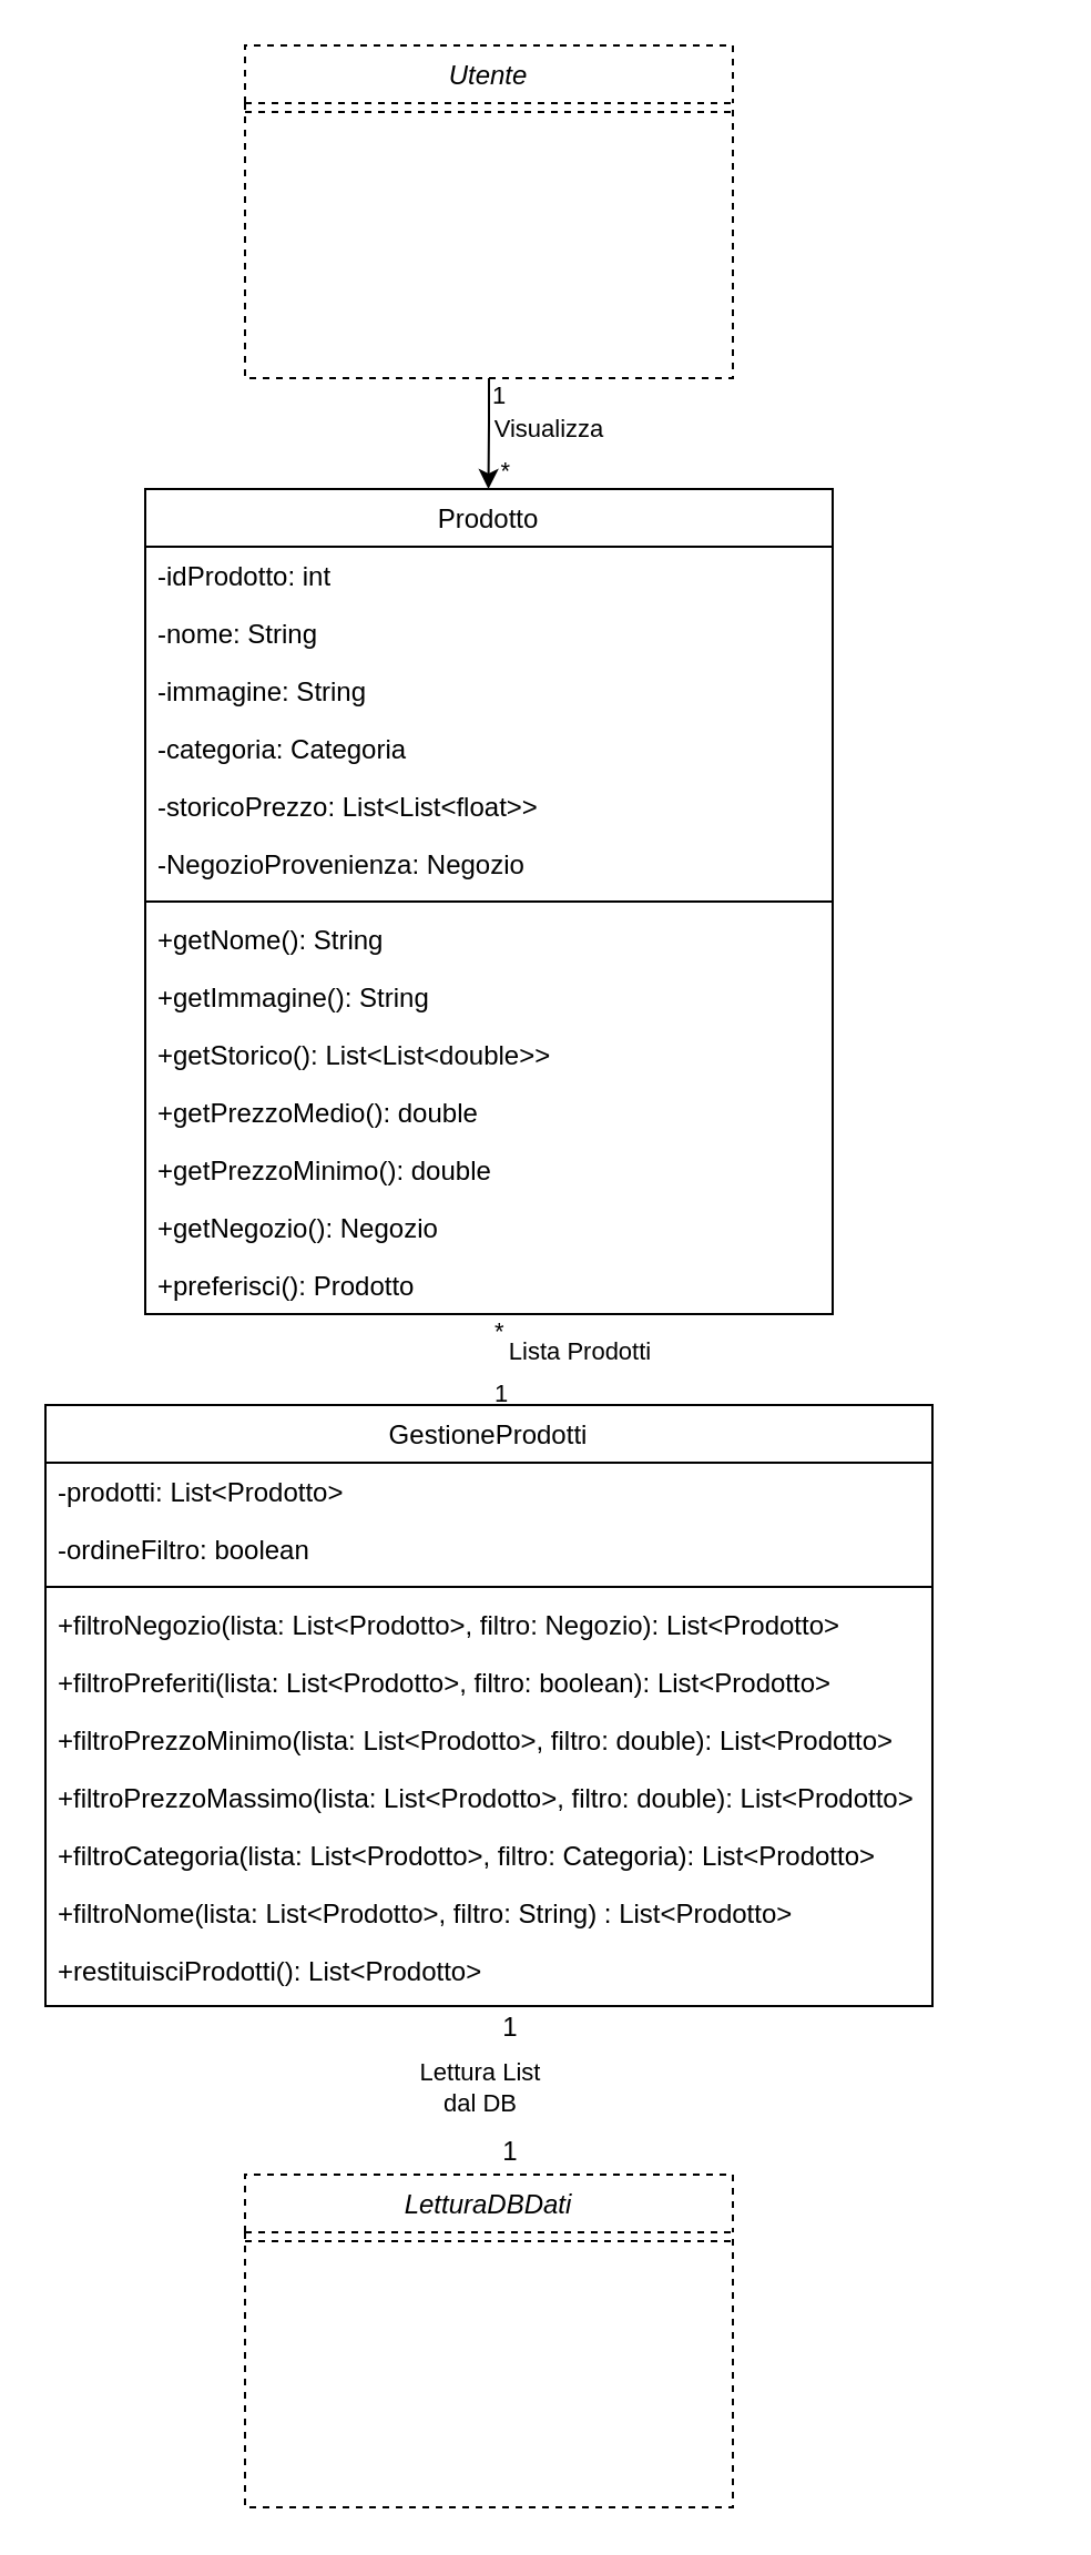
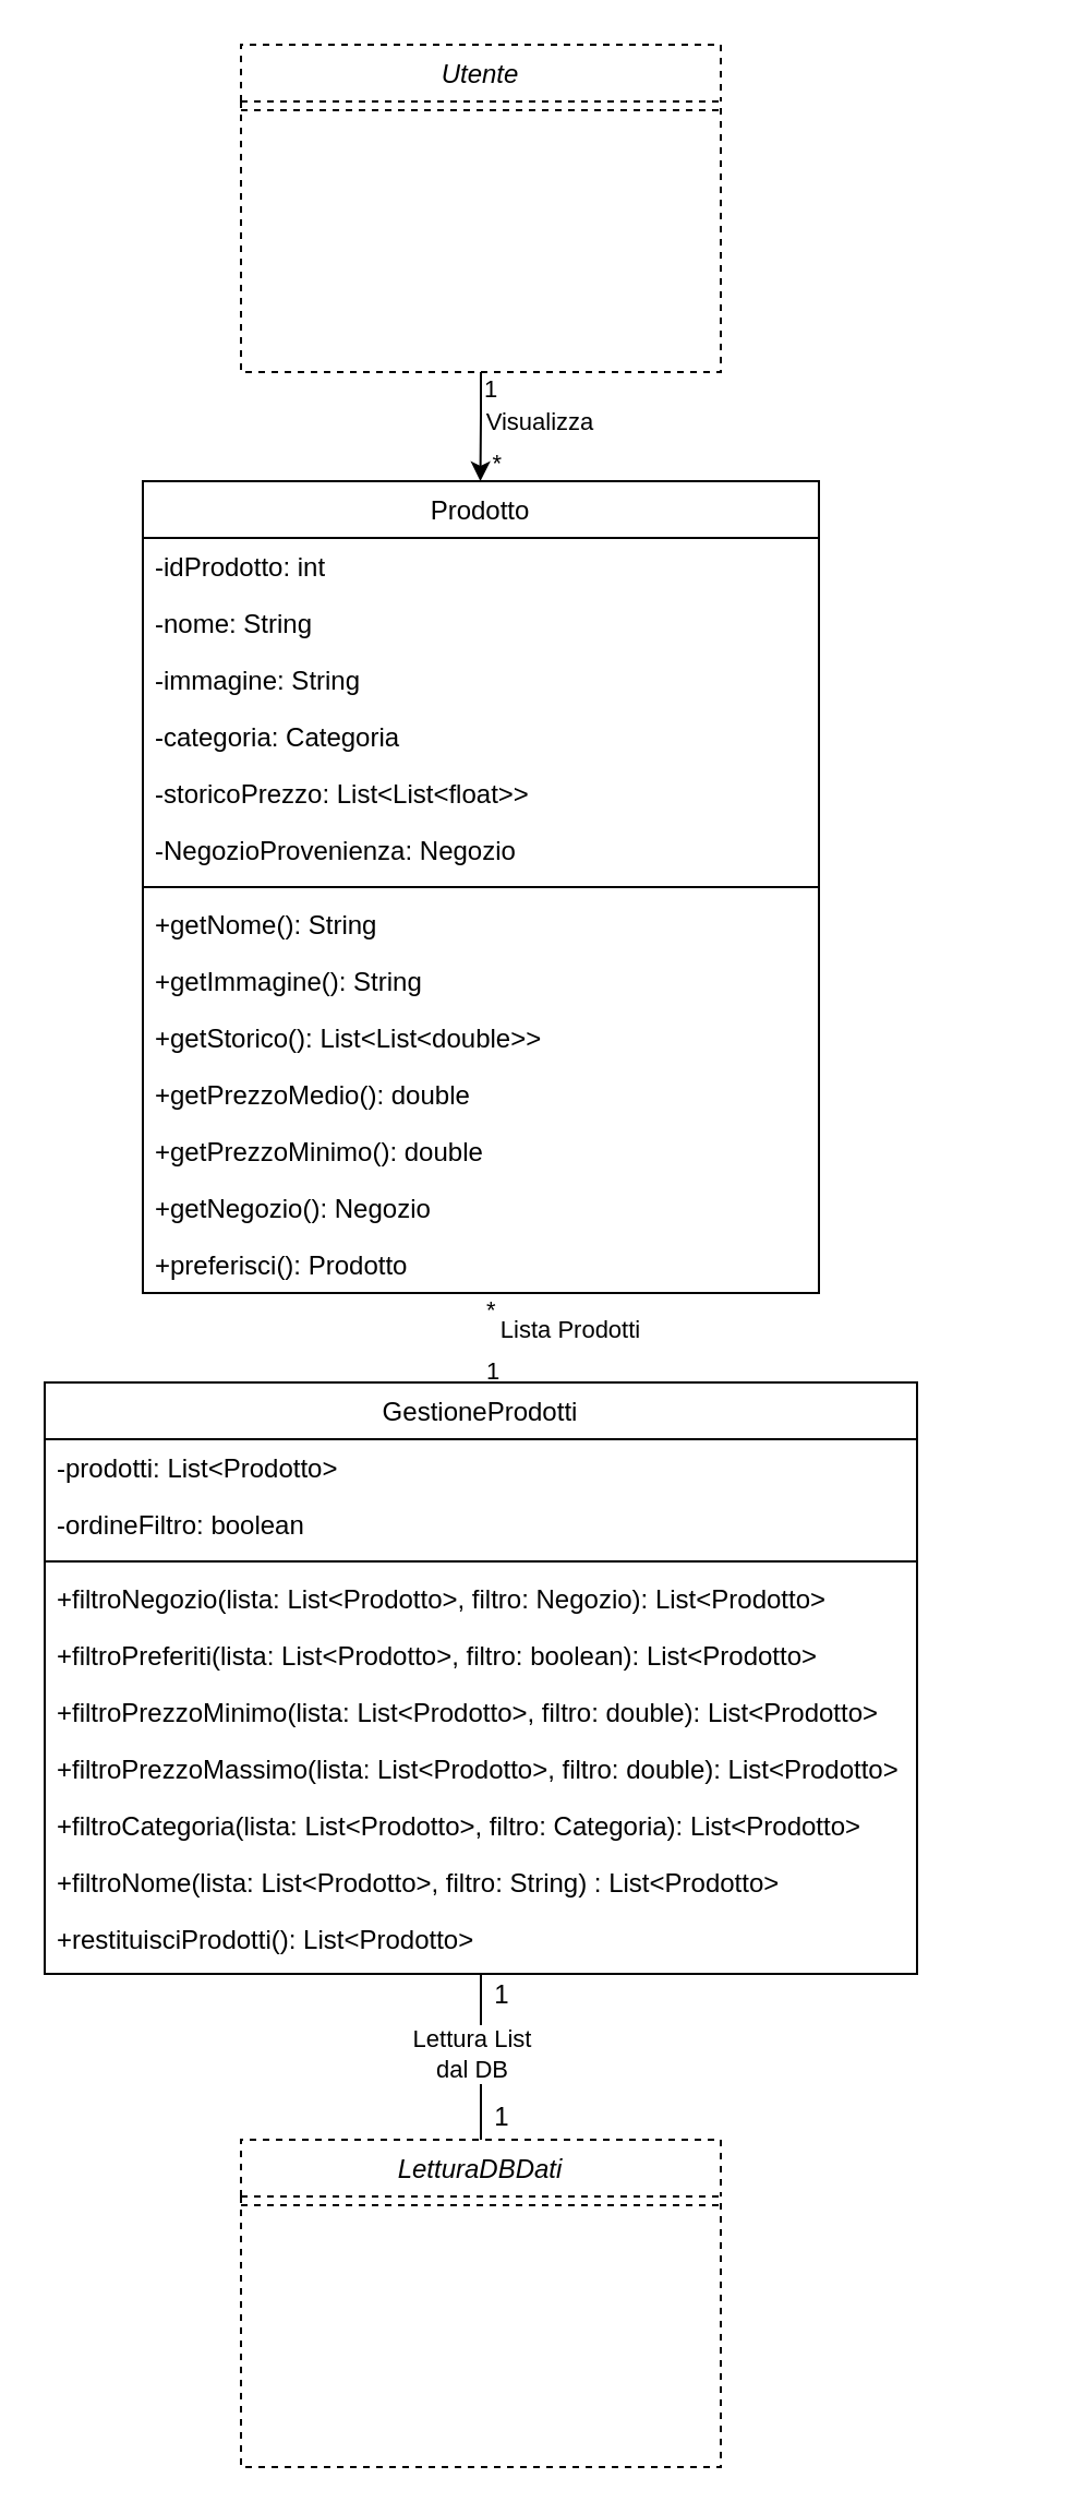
  <mxCell id="0" />
  <mxCell id="1" parent="0" />
  <mxCell id="2" value="Prodotto" style="swimlane;fontStyle=0;align=center;verticalAlign=top;childLayout=stackLayout;horizontal=1;startSize=26;horizontalStack=0;resizeParent=1;resizeLast=0;collapsible=1;marginBottom=0;rounded=0;shadow=0;strokeWidth=1;" parent="1" vertex="1"><mxGeometry x="65" y="220" width="310" height="372" as="geometry"><mxRectangle x="-1070" y="-380" width="170" height="26" as="alternateBounds" /></mxGeometry></mxCell>
  <mxCell id="3" value="-idProdotto: int" style="text;align=left;verticalAlign=top;spacingLeft=4;spacingRight=4;overflow=hidden;rotatable=0;points=[[0,0.5],[1,0.5]];portConstraint=eastwest;" vertex="1" parent="2"><mxGeometry y="26" width="310" height="26" as="geometry" /></mxCell>
  <mxCell id="4" value="-nome: String" style="text;align=left;verticalAlign=top;spacingLeft=4;spacingRight=4;overflow=hidden;rotatable=0;points=[[0,0.5],[1,0.5]];portConstraint=eastwest;" parent="2" vertex="1"><mxGeometry y="52" width="310" height="26" as="geometry" /></mxCell>
  <mxCell id="5" value="-immagine: String" style="text;align=left;verticalAlign=top;spacingLeft=4;spacingRight=4;overflow=hidden;rotatable=0;points=[[0,0.5],[1,0.5]];portConstraint=eastwest;" parent="2" vertex="1"><mxGeometry y="78" width="310" height="26" as="geometry" /></mxCell>
  <mxCell id="6" value="-categoria: Categoria" style="text;align=left;verticalAlign=top;spacingLeft=4;spacingRight=4;overflow=hidden;rotatable=0;points=[[0,0.5],[1,0.5]];portConstraint=eastwest;" parent="2" vertex="1"><mxGeometry y="104" width="310" height="26" as="geometry" /></mxCell>
  <mxCell id="7" value="-storicoPrezzo: List&lt;List&lt;float&gt;&gt;" style="text;align=left;verticalAlign=top;spacingLeft=4;spacingRight=4;overflow=hidden;rotatable=0;points=[[0,0.5],[1,0.5]];portConstraint=eastwest;" vertex="1" parent="2"><mxGeometry y="130" width="310" height="26" as="geometry" /></mxCell>
  <mxCell id="8" value="-NegozioProvenienza: Negozio" style="text;align=left;verticalAlign=top;spacingLeft=4;spacingRight=4;overflow=hidden;rotatable=0;points=[[0,0.5],[1,0.5]];portConstraint=eastwest;" parent="2" vertex="1"><mxGeometry y="156" width="310" height="26" as="geometry" /></mxCell>
  <mxCell id="9" value="" style="line;html=1;strokeWidth=1;align=left;verticalAlign=middle;spacingTop=-1;spacingLeft=3;spacingRight=3;rotatable=0;labelPosition=right;points=[];portConstraint=eastwest;" parent="2" vertex="1"><mxGeometry y="182" width="310" height="8" as="geometry" /></mxCell>
  <mxCell id="10" value="+getNome(): String" style="text;align=left;verticalAlign=top;spacingLeft=4;spacingRight=4;overflow=hidden;rotatable=0;points=[[0,0.5],[1,0.5]];portConstraint=eastwest;" parent="2" vertex="1"><mxGeometry y="190" width="310" height="26" as="geometry" /></mxCell>
  <mxCell id="11" value="+getImmagine(): String" style="text;align=left;verticalAlign=top;spacingLeft=4;spacingRight=4;overflow=hidden;rotatable=0;points=[[0,0.5],[1,0.5]];portConstraint=eastwest;" parent="2" vertex="1"><mxGeometry y="216" width="310" height="26" as="geometry" /></mxCell>
  <mxCell id="12" value="+getStorico(): List&lt;List&lt;double&gt;&gt;" style="text;align=left;verticalAlign=top;spacingLeft=4;spacingRight=4;overflow=hidden;rotatable=0;points=[[0,0.5],[1,0.5]];portConstraint=eastwest;" parent="2" vertex="1"><mxGeometry y="242" width="310" height="26" as="geometry" /></mxCell>
  <mxCell id="13" value="+getPrezzoMedio(): double" style="text;align=left;verticalAlign=top;spacingLeft=4;spacingRight=4;overflow=hidden;rotatable=0;points=[[0,0.5],[1,0.5]];portConstraint=eastwest;" parent="2" vertex="1"><mxGeometry y="268" width="310" height="26" as="geometry" /></mxCell>
  <mxCell id="14" value="+getPrezzoMinimo(): double" style="text;align=left;verticalAlign=top;spacingLeft=4;spacingRight=4;overflow=hidden;rotatable=0;points=[[0,0.5],[1,0.5]];portConstraint=eastwest;" parent="2" vertex="1"><mxGeometry y="294" width="310" height="26" as="geometry" /></mxCell>
  <mxCell id="15" value="+getNegozio(): Negozio" style="text;align=left;verticalAlign=top;spacingLeft=4;spacingRight=4;overflow=hidden;rotatable=0;points=[[0,0.5],[1,0.5]];portConstraint=eastwest;" vertex="1" parent="2"><mxGeometry y="320" width="310" height="26" as="geometry" /></mxCell>
  <mxCell id="16" value="+preferisci(): Prodotto" style="text;align=left;verticalAlign=top;spacingLeft=4;spacingRight=4;overflow=hidden;rotatable=0;points=[[0,0.5],[1,0.5]];portConstraint=eastwest;" parent="2" vertex="1"><mxGeometry y="346" width="310" height="26" as="geometry" /></mxCell>
  <mxCell id="17" value="GestioneProdotti" style="swimlane;fontStyle=0;align=center;verticalAlign=top;childLayout=stackLayout;horizontal=1;startSize=26;horizontalStack=0;resizeParent=1;resizeLast=0;collapsible=1;marginBottom=0;rounded=0;shadow=0;strokeWidth=1;" parent="1" vertex="1"><mxGeometry x="20" y="633" width="400" height="271" as="geometry"><mxRectangle x="-1290" y="119" width="170" height="26" as="alternateBounds" /></mxGeometry></mxCell>
  <mxCell id="18" value="-prodotti: List&lt;Prodotto&gt;" style="text;align=left;verticalAlign=top;spacingLeft=4;spacingRight=4;overflow=hidden;rotatable=0;points=[[0,0.5],[1,0.5]];portConstraint=eastwest;" parent="17" vertex="1"><mxGeometry y="26" width="400" height="26" as="geometry" /></mxCell>
  <mxCell id="19" value="-ordineFiltro: boolean" style="text;align=left;verticalAlign=top;spacingLeft=4;spacingRight=4;overflow=hidden;rotatable=0;points=[[0,0.5],[1,0.5]];portConstraint=eastwest;" parent="17" vertex="1"><mxGeometry y="52" width="400" height="26" as="geometry" /></mxCell>
  <mxCell id="20" value="" style="line;html=1;strokeWidth=1;align=left;verticalAlign=middle;spacingTop=-1;spacingLeft=3;spacingRight=3;rotatable=0;labelPosition=right;points=[];portConstraint=eastwest;" parent="17" vertex="1"><mxGeometry y="78" width="400" height="8" as="geometry" /></mxCell>
  <mxCell id="21" value="+filtroNegozio(lista: List&lt;Prodotto&gt;, filtro: Negozio): List&lt;Prodotto&gt;" style="text;align=left;verticalAlign=top;spacingLeft=4;spacingRight=4;overflow=hidden;rotatable=0;points=[[0,0.5],[1,0.5]];portConstraint=eastwest;" parent="17" vertex="1"><mxGeometry y="86" width="400" height="26" as="geometry" /></mxCell>
  <mxCell id="22" value="+filtroPreferiti(lista: List&lt;Prodotto&gt;, filtro: boolean): List&lt;Prodotto&gt;" style="text;align=left;verticalAlign=top;spacingLeft=4;spacingRight=4;overflow=hidden;rotatable=0;points=[[0,0.5],[1,0.5]];portConstraint=eastwest;" parent="17" vertex="1"><mxGeometry y="112" width="400" height="26" as="geometry" /></mxCell>
  <mxCell id="23" value="+filtroPrezzoMinimo(lista: List&lt;Prodotto&gt;, filtro: double): List&lt;Prodotto&gt;" style="text;align=left;verticalAlign=top;spacingLeft=4;spacingRight=4;overflow=hidden;rotatable=0;points=[[0,0.5],[1,0.5]];portConstraint=eastwest;" parent="17" vertex="1"><mxGeometry y="138" width="400" height="26" as="geometry" /></mxCell>
  <mxCell id="24" value="+filtroPrezzoMassimo(lista: List&lt;Prodotto&gt;, filtro: double): List&lt;Prodotto&gt;" style="text;align=left;verticalAlign=top;spacingLeft=4;spacingRight=4;overflow=hidden;rotatable=0;points=[[0,0.5],[1,0.5]];portConstraint=eastwest;" parent="17" vertex="1"><mxGeometry y="164" width="400" height="26" as="geometry" /></mxCell>
  <mxCell id="25" value="+filtroCategoria(lista: List&lt;Prodotto&gt;, filtro: Categoria): List&lt;Prodotto&gt;" style="text;align=left;verticalAlign=top;spacingLeft=4;spacingRight=4;overflow=hidden;rotatable=0;points=[[0,0.5],[1,0.5]];portConstraint=eastwest;" parent="17" vertex="1"><mxGeometry y="190" width="400" height="26" as="geometry" /></mxCell>
  <mxCell id="26" value="+filtroNome(lista: List&lt;Prodotto&gt;, filtro: String) : List&lt;Prodotto&gt;" style="text;align=left;verticalAlign=top;spacingLeft=4;spacingRight=4;overflow=hidden;rotatable=0;points=[[0,0.5],[1,0.5]];portConstraint=eastwest;" parent="17" vertex="1"><mxGeometry y="216" width="400" height="26" as="geometry" /></mxCell>
  <mxCell id="27" value="+restituisciProdotti(): List&lt;Prodotto&gt;" style="text;align=left;verticalAlign=top;spacingLeft=4;spacingRight=4;overflow=hidden;rotatable=0;points=[[0,0.5],[1,0.5]];portConstraint=eastwest;" parent="17" vertex="1"><mxGeometry y="242" width="400" height="26" as="geometry" /></mxCell>
  <mxCell id="28" value="LetturaDBDati" style="swimlane;fontStyle=2;align=center;verticalAlign=top;childLayout=stackLayout;horizontal=1;startSize=26;horizontalStack=0;resizeParent=1;resizeLast=0;collapsible=1;marginBottom=0;rounded=0;shadow=0;strokeWidth=1;dashed=1;" parent="1" vertex="1"><mxGeometry x="110" y="980" width="220" height="150" as="geometry"><mxRectangle x="-1170" y="490" width="160" height="26" as="alternateBounds" /></mxGeometry></mxCell>
  <mxCell id="29" value="" style="line;html=1;strokeWidth=1;align=left;verticalAlign=middle;spacingTop=-1;spacingLeft=3;spacingRight=3;rotatable=0;labelPosition=right;points=[];portConstraint=eastwest;dashed=1;" parent="28" vertex="1"><mxGeometry y="26" width="220" height="8" as="geometry" /></mxCell>
  <mxCell id="30" value="Lista Prodotti" style="edgeLabel;resizable=0;html=1;align=center;verticalAlign=middle;" parent="1" connectable="0" vertex="1"><mxGeometry x="250" y="609.996" as="geometry"><mxPoint x="10" y="-1" as="offset" /></mxGeometry></mxCell>
  <mxCell id="31" value="*" style="edgeLabel;resizable=0;html=1;align=left;verticalAlign=bottom;" parent="1" connectable="0" vertex="1"><mxGeometry x="470" y="482" as="geometry"><mxPoint x="-249" y="126" as="offset" /></mxGeometry></mxCell>
  <mxCell id="32" value="1" style="edgeLabel;resizable=0;html=1;align=left;verticalAlign=bottom;labelBackgroundColor=none;" parent="1" connectable="0" vertex="1"><mxGeometry x="470" y="510" as="geometry"><mxPoint x="-249" y="126" as="offset" /></mxGeometry></mxCell>
+ <mxCell id="33" style="edgeStyle=orthogonalEdgeStyle;rounded=0;orthogonalLoop=1;jettySize=auto;html=1;startArrow=none;startFill=0;endArrow=none;endFill=0;entryX=0.5;entryY=1;entryDx=0;entryDy=0;exitX=0.5;exitY=0;exitDx=0;exitDy=0;" parent="1" source="28" target="17" edge="1"><mxGeometry relative="1" as="geometry"><mxPoint x="220" y="930" as="sourcePoint" /><mxPoint x="360" y="780" as="targetPoint" /><Array as="points" /></mxGeometry></mxCell>
  <mxCell id="34" value="Lettura List&lt;br&gt;dal DB" style="edgeLabel;resizable=0;html=1;align=center;verticalAlign=middle;" parent="1" connectable="0" vertex="1"><mxGeometry x="260" y="350" as="geometry"><mxPoint x="-45" y="590" as="offset" /></mxGeometry></mxCell>
  <mxCell id="35" value="1" style="text;html=1;strokeColor=none;fillColor=none;align=center;verticalAlign=middle;whiteSpace=wrap;rounded=0;" parent="1" vertex="1"><mxGeometry x="210" y="960" width="40" height="20" as="geometry" /></mxCell>
  <mxCell id="36" value="" style="endArrow=classic;html=1;entryX=0.5;entryY=0;entryDx=0;entryDy=0;edgeStyle=orthogonalEdgeStyle;rounded=0;exitX=0.5;exitY=1;exitDx=0;exitDy=0;" parent="1" edge="1" source="41"><mxGeometry relative="1" as="geometry"><mxPoint x="187.5" y="90" as="sourcePoint" /><mxPoint x="219.76" y="220" as="targetPoint" /><Array as="points"><mxPoint x="220" y="190" /></Array></mxGeometry></mxCell>
  <mxCell id="37" value="Visualizza" style="edgeLabel;resizable=0;html=1;align=center;verticalAlign=middle;" parent="36" connectable="0" vertex="1"><mxGeometry relative="1" as="geometry"><mxPoint x="27" y="-2" as="offset" /></mxGeometry></mxCell>
  <mxCell id="38" value="1" style="edgeLabel;resizable=0;html=1;align=left;verticalAlign=bottom;" parent="36" connectable="0" vertex="1"><mxGeometry x="-1" relative="1" as="geometry"><mxPoint y="16" as="offset" /></mxGeometry></mxCell>
  <mxCell id="39" value="*" style="edgeLabel;resizable=0;html=1;align=right;verticalAlign=bottom;labelBackgroundColor=none;" parent="36" connectable="0" vertex="1"><mxGeometry x="1" relative="1" as="geometry"><mxPoint x="10" as="offset" /></mxGeometry></mxCell>
  <mxCell id="40" value="1" style="text;html=1;strokeColor=none;fillColor=none;align=center;verticalAlign=middle;whiteSpace=wrap;rounded=0;" parent="1" vertex="1"><mxGeometry x="210" y="904" width="40" height="20" as="geometry" /></mxCell>
  <mxCell id="41" value="Utente" style="swimlane;fontStyle=2;align=center;verticalAlign=top;childLayout=stackLayout;horizontal=1;startSize=26;horizontalStack=0;resizeParent=1;resizeLast=0;collapsible=1;marginBottom=0;rounded=0;shadow=0;strokeWidth=1;dashed=1;" vertex="1" parent="1"><mxGeometry x="110" y="20" width="220" height="150" as="geometry"><mxRectangle x="-1170" y="490" width="160" height="26" as="alternateBounds" /></mxGeometry></mxCell>
  <mxCell id="42" value="" style="line;html=1;strokeWidth=1;align=left;verticalAlign=middle;spacingTop=-1;spacingLeft=3;spacingRight=3;rotatable=0;labelPosition=right;points=[];portConstraint=eastwest;dashed=1;" vertex="1" parent="41"><mxGeometry y="26" width="220" height="8" as="geometry" /></mxCell>
